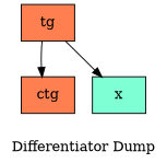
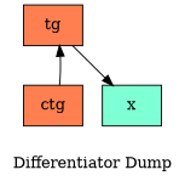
  digraph {
    label="Differentiator Dump"
    rankdir=TB
    node [fillcolor=coral fontcolor="#000000" margin=0.075 shape=record style=filled]
    n1 [label="{tg}"]
    n2 [label="{ctg}"]
    n3 [fillcolor=aquamarine label="{x}"]
-   n1 -> n2
+   n2 -> n1
    n1 -> n3
  }
